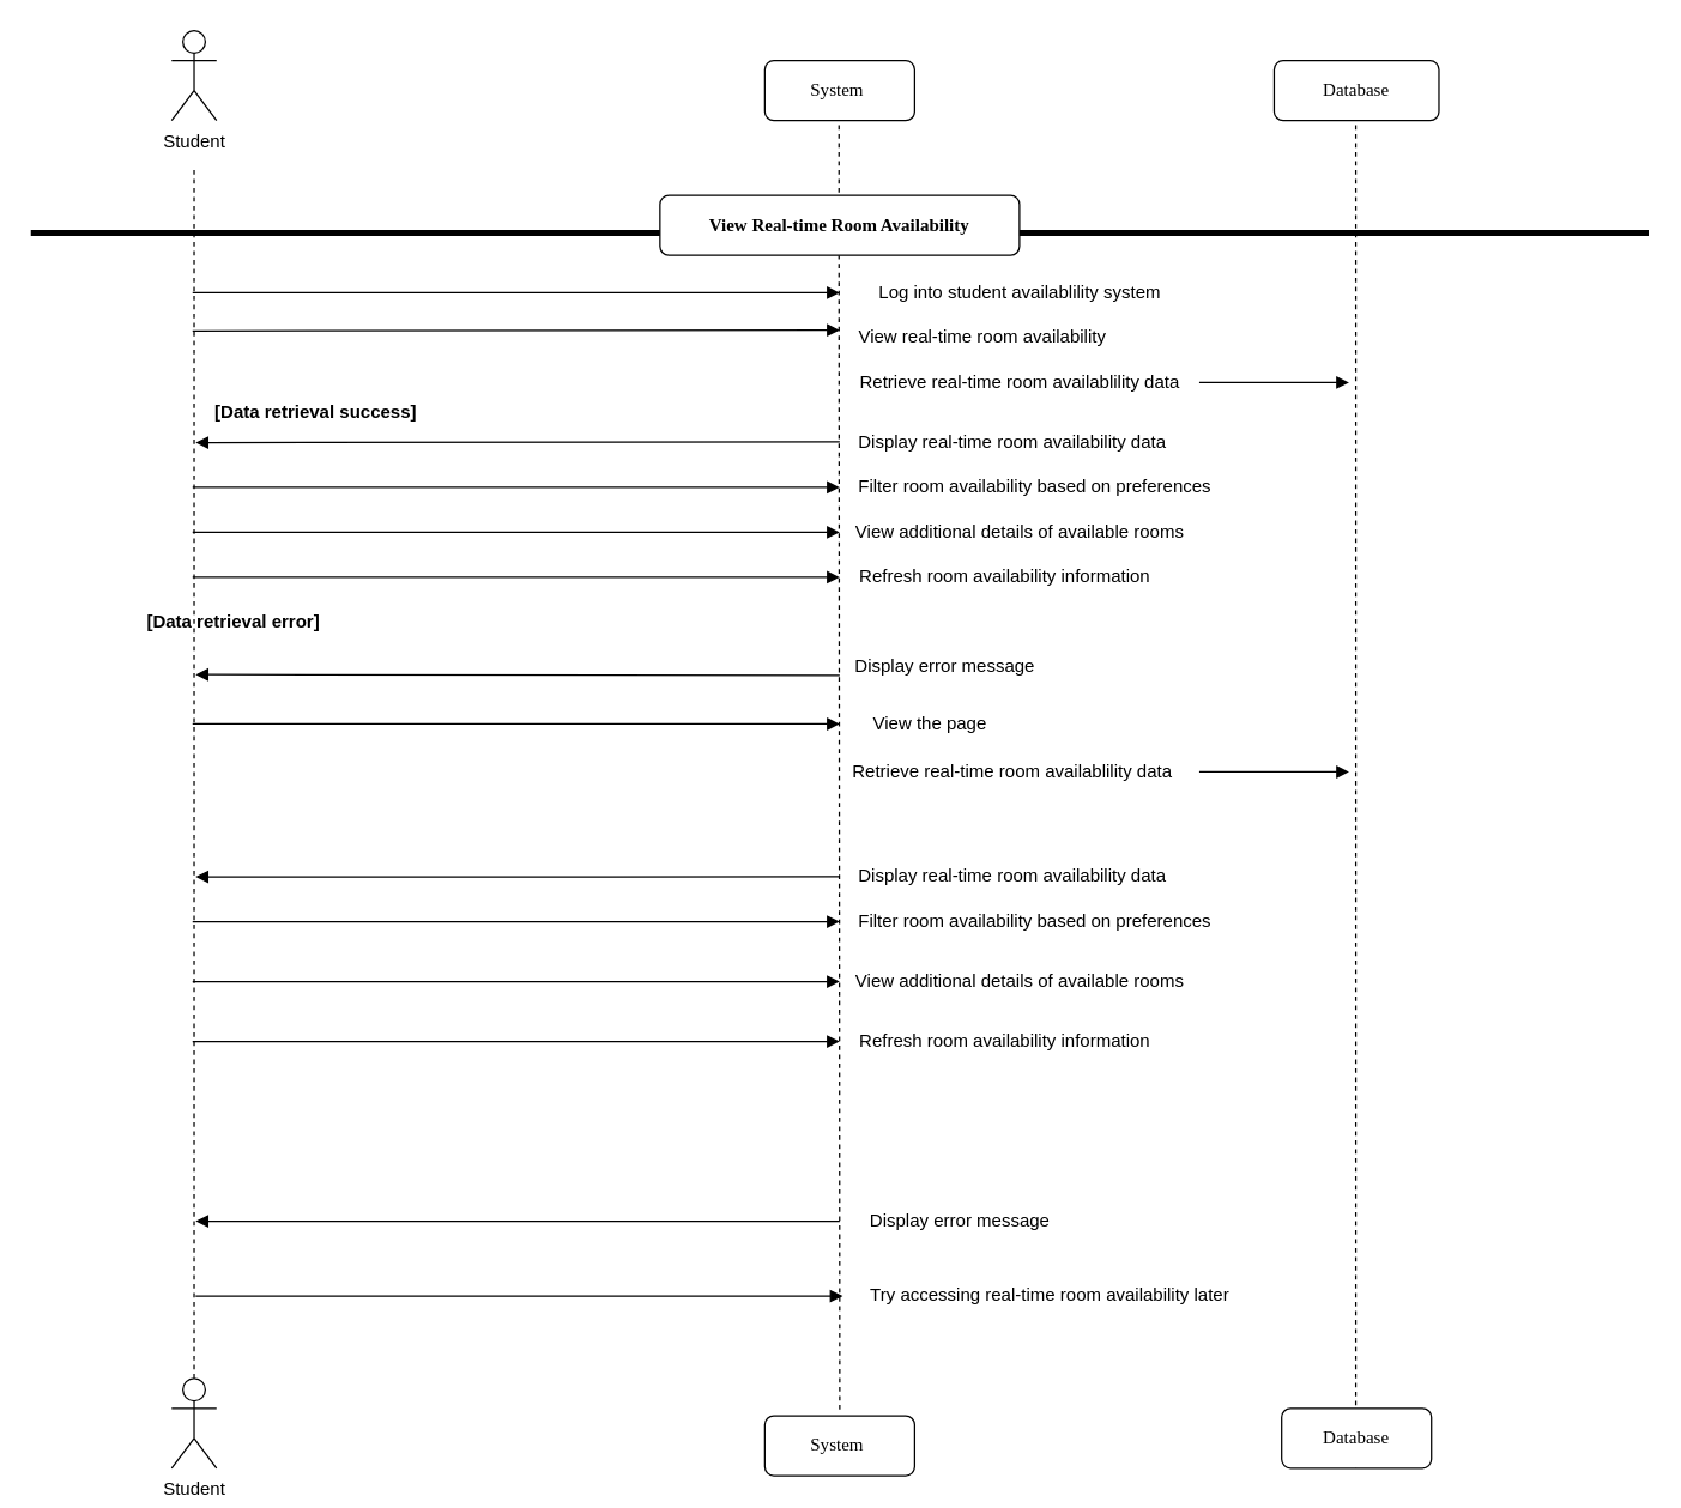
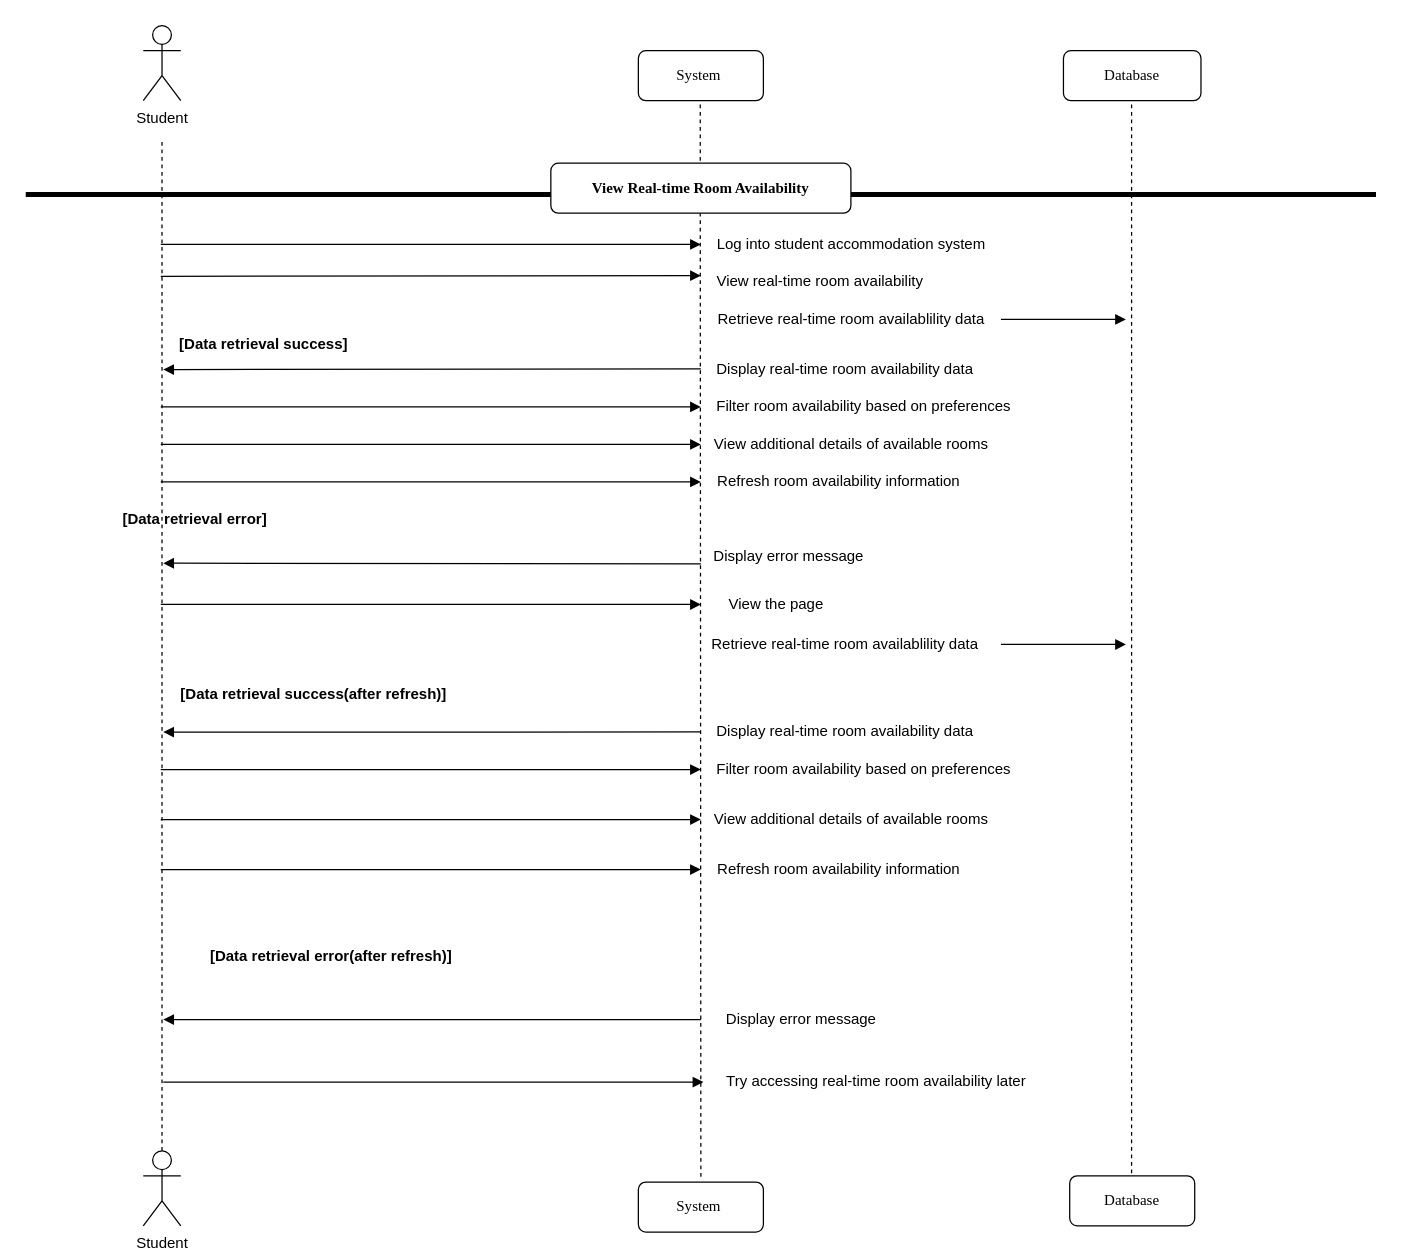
  <mxCell id="0" />
  <mxCell id="1" parent="0" />
  <mxCell id="2" value="Database" style="shape=umlLifeline;perimeter=lifelinePerimeter;whiteSpace=wrap;html=1;container=1;collapsible=0;recursiveResize=0;outlineConnect=0;rounded=1;shadow=0;comic=0;labelBackgroundColor=none;strokeWidth=1;fontFamily=Verdana;fontSize=12;align=center;" vertex="1" parent="1"><mxGeometry x="850" y="40" width="110" height="40" as="geometry" /></mxCell>
  <mxCell id="3" value="" style="endArrow=none;dashed=1;html=1;rounded=0;" edge="1" parent="1" source="8" target="2"><mxGeometry width="50" height="50" relative="1" as="geometry"><mxPoint x="850" y="690" as="sourcePoint" /><mxPoint x="750" y="-110" as="targetPoint" /></mxGeometry></mxCell>
  <mxCell id="4" value="" style="line;strokeWidth=4;html=1;perimeter=backbonePerimeter;points=[];outlineConnect=0;" vertex="1" parent="1"><mxGeometry x="20" y="150" width="1080" height="10" as="geometry" /></mxCell>
- <mxCell id="5" value="Log into student availablility system" style="text;html=1;align=center;verticalAlign=middle;resizable=0;points=[];autosize=1;strokeColor=none;fillColor=none;" vertex="1" parent="1"><mxGeometry x="560" y="180" width="240" height="30" as="geometry" /></mxCell>
+ <mxCell id="5" value="Log into student accommodation system" style="text;html=1;align=center;verticalAlign=middle;resizable=0;points=[];autosize=1;strokeColor=none;fillColor=none;" vertex="1" parent="1"><mxGeometry x="560" y="180" width="240" height="30" as="geometry" /></mxCell>
  <mxCell id="6" value="View real-time room availability" style="text;html=1;align=center;verticalAlign=middle;resizable=0;points=[];autosize=1;strokeColor=none;fillColor=none;" vertex="1" parent="1"><mxGeometry x="560" y="210" width="190" height="30" as="geometry" /></mxCell>
  <mxCell id="7" value="Retrieve real-time room availablility data" style="text;html=1;align=center;verticalAlign=middle;resizable=0;points=[];autosize=1;strokeColor=none;fillColor=none;" vertex="1" parent="1"><mxGeometry x="560" y="240" width="240" height="30" as="geometry" /></mxCell>
  <mxCell id="8" value="Database" style="shape=umlLifeline;perimeter=lifelinePerimeter;whiteSpace=wrap;html=1;container=1;collapsible=0;recursiveResize=0;outlineConnect=0;rounded=1;shadow=0;comic=0;labelBackgroundColor=none;strokeWidth=1;fontFamily=Verdana;fontSize=12;align=center;" vertex="1" parent="1"><mxGeometry x="855" y="940" width="100" height="40" as="geometry" /></mxCell>
  <mxCell id="9" value="" style="html=1;verticalAlign=bottom;endArrow=block;labelBackgroundColor=none;fontFamily=Verdana;fontSize=12;edgeStyle=elbowEdgeStyle;elbow=vertical;" edge="1" parent="1"><mxGeometry relative="1" as="geometry"><mxPoint x="560" y="294.58" as="sourcePoint" /><mxPoint x="130" y="295" as="targetPoint" /><Array as="points"><mxPoint x="355" y="295.08" /></Array></mxGeometry></mxCell>
  <mxCell id="10" value="Filter room availability based on preferences" style="text;html=1;align=center;verticalAlign=middle;resizable=0;points=[];autosize=1;strokeColor=none;fillColor=none;" vertex="1" parent="1"><mxGeometry x="560" y="310" width="260" height="30" as="geometry" /></mxCell>
  <mxCell id="11" value="" style="html=1;verticalAlign=bottom;endArrow=block;labelBackgroundColor=none;fontFamily=Verdana;fontSize=12;edgeStyle=elbowEdgeStyle;elbow=vertical;entryX=0.015;entryY=0.4;entryDx=0;entryDy=0;entryPerimeter=0;" edge="1" parent="1"><mxGeometry relative="1" as="geometry"><mxPoint x="128" y="194.99" as="sourcePoint" /><mxPoint x="560" y="194.5" as="targetPoint" /></mxGeometry></mxCell>
  <mxCell id="12" value="" style="html=1;verticalAlign=bottom;endArrow=block;labelBackgroundColor=none;fontFamily=Verdana;fontSize=12;edgeStyle=elbowEdgeStyle;elbow=vertical;" edge="1" parent="1"><mxGeometry relative="1" as="geometry"><mxPoint x="800" y="255" as="sourcePoint" /><mxPoint x="900" y="254.59" as="targetPoint" /><Array as="points" /></mxGeometry></mxCell>
  <mxCell id="13" value="System&amp;nbsp;" style="shape=umlLifeline;perimeter=lifelinePerimeter;whiteSpace=wrap;html=1;container=1;collapsible=0;recursiveResize=0;outlineConnect=0;rounded=1;shadow=0;comic=0;labelBackgroundColor=none;strokeWidth=1;fontFamily=Verdana;fontSize=12;align=center;" vertex="1" parent="1"><mxGeometry x="510" y="945" width="100" height="40" as="geometry" /></mxCell>
  <mxCell id="14" value="Student" style="shape=umlActor;verticalLabelPosition=bottom;verticalAlign=top;html=1;outlineConnect=0;" vertex="1" parent="1"><mxGeometry x="114" y="920" width="30" height="60" as="geometry" /></mxCell>
  <mxCell id="15" value="" style="html=1;verticalAlign=bottom;endArrow=block;labelBackgroundColor=none;fontFamily=Verdana;fontSize=12;edgeStyle=elbowEdgeStyle;elbow=vertical;entryX=0.015;entryY=0.4;entryDx=0;entryDy=0;entryPerimeter=0;" edge="1" parent="1"><mxGeometry relative="1" as="geometry"><mxPoint x="128" y="220.49" as="sourcePoint" /><mxPoint x="560" y="220" as="targetPoint" /></mxGeometry></mxCell>
  <mxCell id="16" value="&lt;b&gt;[Data retrieval success]&lt;/b&gt;" style="text;html=1;align=center;verticalAlign=middle;resizable=0;points=[];autosize=1;strokeColor=none;fillColor=none;" vertex="1" parent="1"><mxGeometry x="130" y="260" width="160" height="30" as="geometry" /></mxCell>
  <mxCell id="17" value="" style="html=1;verticalAlign=bottom;endArrow=block;labelBackgroundColor=none;fontFamily=Verdana;fontSize=12;edgeStyle=elbowEdgeStyle;elbow=vertical;" edge="1" parent="1"><mxGeometry relative="1" as="geometry"><mxPoint x="560" y="450.48" as="sourcePoint" /><mxPoint x="130" y="450" as="targetPoint" /></mxGeometry></mxCell>
  <mxCell id="18" value="" style="endArrow=none;dashed=1;html=1;rounded=0;" edge="1" parent="1" source="23" target="19"><mxGeometry width="50" height="50" relative="1" as="geometry"><mxPoint x="560" y="620" as="sourcePoint" /><mxPoint x="560" y="-190" as="targetPoint" /></mxGeometry></mxCell>
  <mxCell id="19" value="System&amp;nbsp;" style="shape=umlLifeline;perimeter=lifelinePerimeter;whiteSpace=wrap;html=1;container=1;collapsible=0;recursiveResize=0;outlineConnect=0;rounded=1;shadow=0;comic=0;labelBackgroundColor=none;strokeWidth=1;fontFamily=Verdana;fontSize=12;align=center;" vertex="1" parent="1"><mxGeometry x="510" y="40" width="100" height="40" as="geometry" /></mxCell>
  <mxCell id="20" value="" style="endArrow=none;dashed=1;html=1;rounded=0;" edge="1" parent="1" source="14"><mxGeometry width="50" height="50" relative="1" as="geometry"><mxPoint x="129" y="600" as="sourcePoint" /><mxPoint x="129" y="110" as="targetPoint" /></mxGeometry></mxCell>
  <mxCell id="21" value="Student" style="shape=umlActor;verticalLabelPosition=bottom;verticalAlign=top;html=1;outlineConnect=0;" vertex="1" parent="1"><mxGeometry x="114" y="20" width="30" height="60" as="geometry" /></mxCell>
  <mxCell id="22" value="" style="endArrow=none;dashed=1;html=1;rounded=0;" edge="1" parent="1" target="23"><mxGeometry width="50" height="50" relative="1" as="geometry"><mxPoint x="560" y="940.667" as="sourcePoint" /><mxPoint x="560" y="80" as="targetPoint" /></mxGeometry></mxCell>
  <mxCell id="23" value="&lt;b&gt;View Real-time Room Availability&lt;/b&gt;" style="shape=umlLifeline;perimeter=lifelinePerimeter;whiteSpace=wrap;html=1;container=1;collapsible=0;recursiveResize=0;outlineConnect=0;rounded=1;shadow=0;comic=0;labelBackgroundColor=none;strokeWidth=1;fontFamily=Verdana;fontSize=12;align=center;" vertex="1" parent="1"><mxGeometry x="440" y="130" width="240" height="40" as="geometry" /></mxCell>
  <mxCell id="24" value="Display real-time room availability data" style="text;html=1;align=center;verticalAlign=middle;resizable=0;points=[];autosize=1;strokeColor=none;fillColor=none;" vertex="1" parent="1"><mxGeometry x="560" y="280" width="230" height="30" as="geometry" /></mxCell>
  <mxCell id="25" value="View additional details of available rooms" style="text;html=1;align=center;verticalAlign=middle;resizable=0;points=[];autosize=1;strokeColor=none;fillColor=none;" vertex="1" parent="1"><mxGeometry x="560" y="340" width="240" height="30" as="geometry" /></mxCell>
  <mxCell id="26" value="Refresh room availability information" style="text;html=1;align=center;verticalAlign=middle;resizable=0;points=[];autosize=1;strokeColor=none;fillColor=none;" vertex="1" parent="1"><mxGeometry x="560" y="370" width="220" height="30" as="geometry" /></mxCell>
  <mxCell id="27" value="&lt;b&gt;[Data retrieval error]&lt;/b&gt;" style="text;html=1;align=center;verticalAlign=middle;resizable=0;points=[];autosize=1;strokeColor=none;fillColor=none;" vertex="1" parent="1"><mxGeometry x="85" y="400" width="140" height="30" as="geometry" /></mxCell>
  <mxCell id="28" value="" style="html=1;verticalAlign=bottom;endArrow=block;labelBackgroundColor=none;fontFamily=Verdana;fontSize=12;edgeStyle=elbowEdgeStyle;elbow=vertical;entryX=0.015;entryY=0.4;entryDx=0;entryDy=0;entryPerimeter=0;" edge="1" parent="1"><mxGeometry relative="1" as="geometry"><mxPoint x="128" y="354.99" as="sourcePoint" /><mxPoint x="560" y="354.5" as="targetPoint" /></mxGeometry></mxCell>
  <mxCell id="29" value="" style="html=1;verticalAlign=bottom;endArrow=block;labelBackgroundColor=none;fontFamily=Verdana;fontSize=12;edgeStyle=elbowEdgeStyle;elbow=vertical;entryX=0.015;entryY=0.4;entryDx=0;entryDy=0;entryPerimeter=0;" edge="1" parent="1"><mxGeometry relative="1" as="geometry"><mxPoint x="128" y="384.99" as="sourcePoint" /><mxPoint x="560" y="384.5" as="targetPoint" /></mxGeometry></mxCell>
  <mxCell id="30" value="" style="html=1;verticalAlign=bottom;endArrow=block;labelBackgroundColor=none;fontFamily=Verdana;fontSize=12;edgeStyle=elbowEdgeStyle;elbow=vertical;entryX=0.015;entryY=0.4;entryDx=0;entryDy=0;entryPerimeter=0;" edge="1" parent="1"><mxGeometry relative="1" as="geometry"><mxPoint x="128" y="324.99" as="sourcePoint" /><mxPoint x="560" y="324.5" as="targetPoint" /></mxGeometry></mxCell>
  <mxCell id="31" value="Display error message" style="text;html=1;align=center;verticalAlign=middle;resizable=0;points=[];autosize=1;strokeColor=none;fillColor=none;" vertex="1" parent="1"><mxGeometry x="560" y="430" width="140" height="30" as="geometry" /></mxCell>
  <mxCell id="32" value="" style="html=1;verticalAlign=bottom;endArrow=block;labelBackgroundColor=none;fontFamily=Verdana;fontSize=12;edgeStyle=elbowEdgeStyle;elbow=vertical;entryX=0.015;entryY=0.4;entryDx=0;entryDy=0;entryPerimeter=0;" edge="1" parent="1"><mxGeometry relative="1" as="geometry"><mxPoint x="128" y="482.99" as="sourcePoint" /><mxPoint x="560" y="482.5" as="targetPoint" /></mxGeometry></mxCell>
  <mxCell id="33" value="View the page" style="text;html=1;align=center;verticalAlign=middle;resizable=0;points=[];autosize=1;strokeColor=none;fillColor=none;" vertex="1" parent="1"><mxGeometry x="560" y="468" width="120" height="30" as="geometry" /></mxCell>
  <mxCell id="34" value="Retrieve real-time room availablility data" style="text;html=1;align=center;verticalAlign=middle;resizable=0;points=[];autosize=1;strokeColor=none;fillColor=none;" vertex="1" parent="1"><mxGeometry x="555" y="500" width="240" height="30" as="geometry" /></mxCell>
  <mxCell id="35" value="" style="html=1;verticalAlign=bottom;endArrow=block;labelBackgroundColor=none;fontFamily=Verdana;fontSize=12;edgeStyle=elbowEdgeStyle;elbow=vertical;" edge="1" parent="1"><mxGeometry relative="1" as="geometry"><mxPoint x="800" y="514.91" as="sourcePoint" /><mxPoint x="900" y="514.5" as="targetPoint" /><Array as="points" /></mxGeometry></mxCell>
+ <mxCell id="36" value="&lt;b&gt;[Data retrieval success(after refresh)]&lt;/b&gt;" style="text;html=1;align=center;verticalAlign=middle;resizable=0;points=[];autosize=1;strokeColor=none;fillColor=none;" vertex="1" parent="1"><mxGeometry x="130" y="540" width="240" height="30" as="geometry" /></mxCell>
  <mxCell id="37" value="Display real-time room availability data" style="text;html=1;align=center;verticalAlign=middle;resizable=0;points=[];autosize=1;strokeColor=none;fillColor=none;" vertex="1" parent="1"><mxGeometry x="560" y="570" width="230" height="30" as="geometry" /></mxCell>
  <mxCell id="38" value="Filter room availability based on preferences" style="text;html=1;align=center;verticalAlign=middle;resizable=0;points=[];autosize=1;strokeColor=none;fillColor=none;" vertex="1" parent="1"><mxGeometry x="560" y="600" width="260" height="30" as="geometry" /></mxCell>
  <mxCell id="39" value="View additional details of available rooms" style="text;html=1;align=center;verticalAlign=middle;resizable=0;points=[];autosize=1;strokeColor=none;fillColor=none;" vertex="1" parent="1"><mxGeometry x="560" y="640" width="240" height="30" as="geometry" /></mxCell>
  <mxCell id="40" value="Refresh room availability information" style="text;html=1;align=center;verticalAlign=middle;resizable=0;points=[];autosize=1;strokeColor=none;fillColor=none;" vertex="1" parent="1"><mxGeometry x="560" y="680" width="220" height="30" as="geometry" /></mxCell>
  <mxCell id="41" value="Display error message" style="text;html=1;align=center;verticalAlign=middle;resizable=0;points=[];autosize=1;strokeColor=none;fillColor=none;" vertex="1" parent="1"><mxGeometry x="570" y="800" width="140" height="30" as="geometry" /></mxCell>
  <mxCell id="42" value="Try accessing real-time room availability later" style="text;html=1;align=center;verticalAlign=middle;resizable=0;points=[];autosize=1;strokeColor=none;fillColor=none;" vertex="1" parent="1"><mxGeometry x="570" y="850" width="260" height="30" as="geometry" /></mxCell>
+ <mxCell id="43" value="&lt;b&gt;[Data retrieval error(after refresh)]&lt;/b&gt;" style="text;html=1;align=center;verticalAlign=middle;resizable=0;points=[];autosize=1;strokeColor=none;fillColor=none;" vertex="1" parent="1"><mxGeometry x="154" y="750" width="220" height="30" as="geometry" /></mxCell>
  <mxCell id="44" value="" style="html=1;verticalAlign=bottom;endArrow=block;labelBackgroundColor=none;fontFamily=Verdana;fontSize=12;edgeStyle=elbowEdgeStyle;elbow=vertical;" edge="1" parent="1"><mxGeometry relative="1" as="geometry"><mxPoint x="560" y="814.98" as="sourcePoint" /><mxPoint x="130" y="814.5" as="targetPoint" /></mxGeometry></mxCell>
  <mxCell id="45" value="" style="html=1;verticalAlign=bottom;endArrow=block;labelBackgroundColor=none;fontFamily=Verdana;fontSize=12;edgeStyle=elbowEdgeStyle;elbow=vertical;entryX=0.015;entryY=0.4;entryDx=0;entryDy=0;entryPerimeter=0;" edge="1" parent="1"><mxGeometry relative="1" as="geometry"><mxPoint x="130" y="864.99" as="sourcePoint" /><mxPoint x="562" y="864.5" as="targetPoint" /></mxGeometry></mxCell>
  <mxCell id="46" value="" style="html=1;verticalAlign=bottom;endArrow=block;labelBackgroundColor=none;fontFamily=Verdana;fontSize=12;edgeStyle=elbowEdgeStyle;elbow=vertical;entryX=0.015;entryY=0.4;entryDx=0;entryDy=0;entryPerimeter=0;" edge="1" parent="1"><mxGeometry relative="1" as="geometry"><mxPoint x="128" y="694.99" as="sourcePoint" /><mxPoint x="560" y="694.5" as="targetPoint" /></mxGeometry></mxCell>
  <mxCell id="47" value="" style="html=1;verticalAlign=bottom;endArrow=block;labelBackgroundColor=none;fontFamily=Verdana;fontSize=12;edgeStyle=elbowEdgeStyle;elbow=vertical;entryX=0.015;entryY=0.4;entryDx=0;entryDy=0;entryPerimeter=0;" edge="1" parent="1"><mxGeometry relative="1" as="geometry"><mxPoint x="128" y="654.99" as="sourcePoint" /><mxPoint x="560" y="654.5" as="targetPoint" /></mxGeometry></mxCell>
  <mxCell id="48" value="" style="html=1;verticalAlign=bottom;endArrow=block;labelBackgroundColor=none;fontFamily=Verdana;fontSize=12;edgeStyle=elbowEdgeStyle;elbow=vertical;entryX=0.015;entryY=0.4;entryDx=0;entryDy=0;entryPerimeter=0;" edge="1" parent="1"><mxGeometry relative="1" as="geometry"><mxPoint x="128" y="614.99" as="sourcePoint" /><mxPoint x="560" y="614.5" as="targetPoint" /></mxGeometry></mxCell>
  <mxCell id="49" value="" style="html=1;verticalAlign=bottom;endArrow=block;labelBackgroundColor=none;fontFamily=Verdana;fontSize=12;edgeStyle=elbowEdgeStyle;elbow=vertical;" edge="1" parent="1"><mxGeometry relative="1" as="geometry"><mxPoint x="560" y="584.98" as="sourcePoint" /><mxPoint x="130" y="584.5" as="targetPoint" /></mxGeometry></mxCell>
